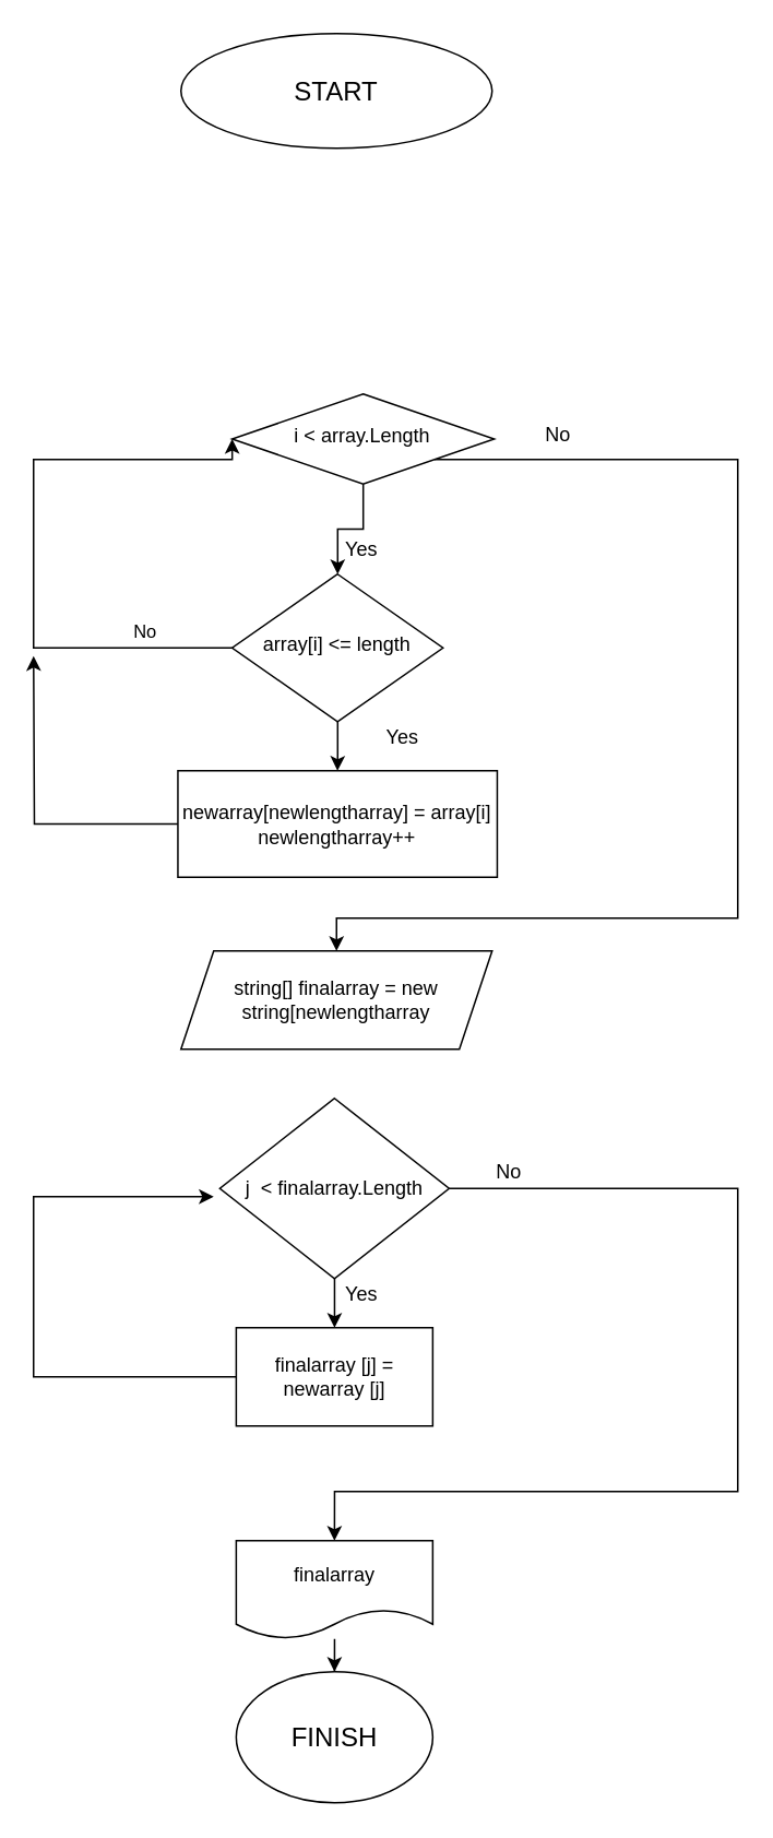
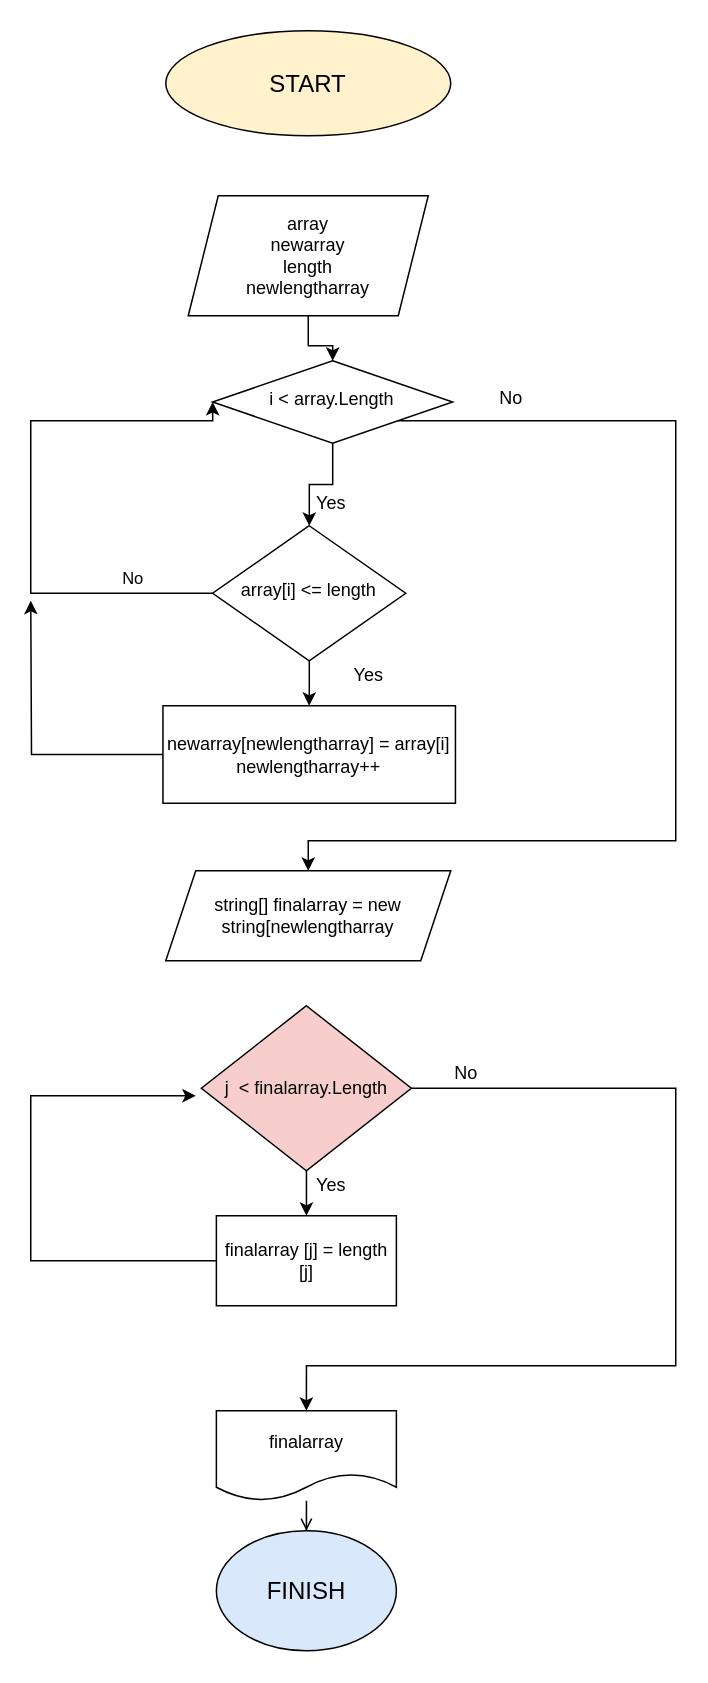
  <mxCell id="0" />
  <mxCell id="1" parent="0" />
  <mxCell id="2" value="" style="edgeStyle=orthogonalEdgeStyle;rounded=0;orthogonalLoop=1;jettySize=auto;html=1;" parent="1" source="4" target="7" edge="1"><mxGeometry relative="1" as="geometry" /></mxCell>
  <mxCell id="3" style="edgeStyle=orthogonalEdgeStyle;rounded=0;orthogonalLoop=1;jettySize=auto;html=1;entryX=0.5;entryY=0;entryDx=0;entryDy=0;" parent="1" source="4" target="15" edge="1"><mxGeometry relative="1" as="geometry"><Array as="points"><mxPoint x="450" y="280" /><mxPoint x="450" y="560" /><mxPoint x="205" y="560" /></Array></mxGeometry></mxCell>
  <mxCell id="4" value="&lt;font style=&quot;font-size: 12px;&quot;&gt;i &amp;lt; array.Length&lt;/font&gt;" style="rhombus;whiteSpace=wrap;html=1;shadow=0;fontFamily=Helvetica;fontSize=12;align=center;strokeWidth=1;spacing=6;spacingTop=-4;" parent="1" vertex="1"><mxGeometry x="141.25" y="240" width="160" height="55" as="geometry" /></mxCell>
  <mxCell id="5" style="edgeStyle=orthogonalEdgeStyle;rounded=0;orthogonalLoop=1;jettySize=auto;html=1;entryX=0;entryY=0.5;entryDx=0;entryDy=0;" parent="1" source="7" target="4" edge="1"><mxGeometry relative="1" as="geometry"><Array as="points"><mxPoint x="20" y="395" /><mxPoint x="20" y="280" /></Array></mxGeometry></mxCell>
  <mxCell id="6" value="" style="edgeStyle=orthogonalEdgeStyle;rounded=0;orthogonalLoop=1;jettySize=auto;html=1;" parent="1" source="7" target="13" edge="1"><mxGeometry relative="1" as="geometry" /></mxCell>
  <mxCell id="7" value="&lt;font style=&quot;font-size: 12px;&quot;&gt;array[i] &amp;lt;= length&lt;/font&gt;" style="rhombus;whiteSpace=wrap;html=1;shadow=0;fontFamily=Helvetica;fontSize=12;align=center;strokeWidth=1;spacing=6;spacingTop=-4;" parent="1" vertex="1"><mxGeometry x="141.25" y="350" width="128.75" height="90" as="geometry" /></mxCell>
- <mxCell id="8" value="&lt;font size=&quot;3&quot;&gt;START&lt;/font&gt;" style="ellipse;whiteSpace=wrap;html=1;" parent="1" vertex="1"><mxGeometry x="110" y="20" width="190" height="70" as="geometry" /></mxCell>
+ <mxCell id="8" value="&lt;font size=&quot;3&quot;&gt;START&lt;/font&gt;" style="ellipse;whiteSpace=wrap;html=1;fillColor=#fff2cc;" parent="1" vertex="1"><mxGeometry x="110" y="20" width="190" height="70" as="geometry" /></mxCell>
+ <mxCell id="9" value="" style="edgeStyle=orthogonalEdgeStyle;rounded=0;orthogonalLoop=1;jettySize=auto;html=1;" parent="1" source="10" target="4" edge="1"><mxGeometry relative="1" as="geometry" /></mxCell>
+ <mxCell id="10" value="&lt;font style=&quot;&quot;&gt;&lt;font style=&quot;font-size: 12px;&quot;&gt;array&lt;br&gt;newarray&lt;br&gt;length&lt;br&gt;newlengtharray&lt;/font&gt;&lt;br&gt;&lt;/font&gt;" style="shape=parallelogram;perimeter=parallelogramPerimeter;whiteSpace=wrap;html=1;fixedSize=1;" parent="1" vertex="1"><mxGeometry x="125" y="130" width="160" height="80" as="geometry" /></mxCell>
  <mxCell id="11" value="&lt;font style=&quot;font-size: 11px;&quot;&gt;No&lt;/font&gt;" style="text;html=1;align=center;verticalAlign=middle;resizable=0;points=[];autosize=1;strokeColor=none;fillColor=none;" parent="1" vertex="1"><mxGeometry x="67.5" y="370" width="40" height="30" as="geometry" /></mxCell>
  <mxCell id="12" style="edgeStyle=orthogonalEdgeStyle;rounded=0;orthogonalLoop=1;jettySize=auto;html=1;" parent="1" source="13" edge="1"><mxGeometry relative="1" as="geometry"><mxPoint x="20" y="400" as="targetPoint" /></mxGeometry></mxCell>
  <mxCell id="13" value="&lt;font style=&quot;font-size: 12px;&quot;&gt;newarray[newlengtharray] = array[i]&lt;br&gt;newlengtharray++&lt;br&gt;&lt;/font&gt;" style="rounded=0;whiteSpace=wrap;html=1;" parent="1" vertex="1"><mxGeometry x="108.13" y="470" width="195" height="65" as="geometry" /></mxCell>
  <mxCell id="14" value="Yes" style="text;html=1;align=center;verticalAlign=middle;resizable=0;points=[];autosize=1;strokeColor=none;fillColor=none;" parent="1" vertex="1"><mxGeometry x="225" y="435" width="40" height="30" as="geometry" /></mxCell>
  <mxCell id="15" value="string[] finalarray = new string[newlengtharray" style="shape=parallelogram;perimeter=parallelogramPerimeter;whiteSpace=wrap;html=1;fixedSize=1;" parent="1" vertex="1"><mxGeometry x="110" y="580" width="190" height="60" as="geometry" /></mxCell>
  <mxCell id="16" value="Yes" style="text;html=1;align=center;verticalAlign=middle;resizable=0;points=[];autosize=1;strokeColor=none;fillColor=none;" parent="1" vertex="1"><mxGeometry x="200" y="320" width="40" height="30" as="geometry" /></mxCell>
  <mxCell id="17" value="No" style="text;html=1;align=center;verticalAlign=middle;resizable=0;points=[];autosize=1;strokeColor=none;fillColor=none;" parent="1" vertex="1"><mxGeometry x="320" y="250" width="40" height="30" as="geometry" /></mxCell>
  <mxCell id="18" value="" style="edgeStyle=orthogonalEdgeStyle;rounded=0;orthogonalLoop=1;jettySize=auto;html=1;" parent="1" source="20" target="22" edge="1"><mxGeometry relative="1" as="geometry" /></mxCell>
  <mxCell id="19" style="edgeStyle=orthogonalEdgeStyle;rounded=0;orthogonalLoop=1;jettySize=auto;html=1;exitX=1;exitY=0.5;exitDx=0;exitDy=0;entryX=0.5;entryY=0;entryDx=0;entryDy=0;" parent="1" source="20" target="25" edge="1"><mxGeometry relative="1" as="geometry"><Array as="points"><mxPoint x="450" y="725" /><mxPoint x="450" y="910" /><mxPoint x="204" y="910" /></Array></mxGeometry></mxCell>
- <mxCell id="20" value="j&amp;nbsp; &amp;lt; finalarray.Length" style="rhombus;whiteSpace=wrap;html=1;" parent="1" vertex="1"><mxGeometry x="133.75" y="670" width="140" height="110" as="geometry" /></mxCell>
+ <mxCell id="20" value="j&amp;nbsp; &amp;lt; finalarray.Length" style="rhombus;whiteSpace=wrap;html=1;fillColor=#f8cecc;" parent="1" vertex="1"><mxGeometry x="133.75" y="670" width="140" height="110" as="geometry" /></mxCell>
  <mxCell id="21" style="edgeStyle=orthogonalEdgeStyle;rounded=0;orthogonalLoop=1;jettySize=auto;html=1;" parent="1" source="22" edge="1"><mxGeometry relative="1" as="geometry"><mxPoint x="130" y="730" as="targetPoint" /><Array as="points"><mxPoint x="20" y="840" /><mxPoint x="20" y="730" /></Array></mxGeometry></mxCell>
- <mxCell id="22" value="finalarray [j] = newarray [j]" style="rounded=0;whiteSpace=wrap;html=1;" parent="1" vertex="1"><mxGeometry x="143.75" y="810" width="120" height="60" as="geometry" /></mxCell>
+ <mxCell id="22" value="finalarray [j] = length [j]" style="rounded=0;whiteSpace=wrap;html=1;" parent="1" vertex="1"><mxGeometry x="143.75" y="810" width="120" height="60" as="geometry" /></mxCell>
  <mxCell id="23" value="Yes" style="text;html=1;align=center;verticalAlign=middle;resizable=0;points=[];autosize=1;strokeColor=none;fillColor=none;" parent="1" vertex="1"><mxGeometry x="200" y="775" width="40" height="30" as="geometry" /></mxCell>
- <mxCell id="24" value="" style="edgeStyle=orthogonalEdgeStyle;rounded=0;orthogonalLoop=1;jettySize=auto;html=1;" parent="1" source="25" target="27" edge="1"><mxGeometry relative="1" as="geometry" /></mxCell>
+ <mxCell id="24" value="" style="edgeStyle=orthogonalEdgeStyle;rounded=0;orthogonalLoop=1;jettySize=auto;html=1;endArrow=open;" parent="1" source="25" target="27" edge="1"><mxGeometry relative="1" as="geometry" /></mxCell>
  <mxCell id="25" value="finalarray" style="shape=document;whiteSpace=wrap;html=1;boundedLbl=1;" parent="1" vertex="1"><mxGeometry x="143.75" y="940" width="120" height="60" as="geometry" /></mxCell>
  <mxCell id="26" value="No" style="text;html=1;align=center;verticalAlign=middle;resizable=0;points=[];autosize=1;strokeColor=none;fillColor=none;" parent="1" vertex="1"><mxGeometry x="290" y="700" width="40" height="30" as="geometry" /></mxCell>
- <mxCell id="27" value="&lt;font size=&quot;3&quot;&gt;FINISH&lt;/font&gt;" style="ellipse;whiteSpace=wrap;html=1;" parent="1" vertex="1"><mxGeometry x="143.75" y="1020" width="120" height="80" as="geometry" /></mxCell>
+ <mxCell id="27" value="&lt;font size=&quot;3&quot;&gt;FINISH&lt;/font&gt;" style="ellipse;whiteSpace=wrap;html=1;fillColor=#dae8fc;" parent="1" vertex="1"><mxGeometry x="143.75" y="1020" width="120" height="80" as="geometry" /></mxCell>
